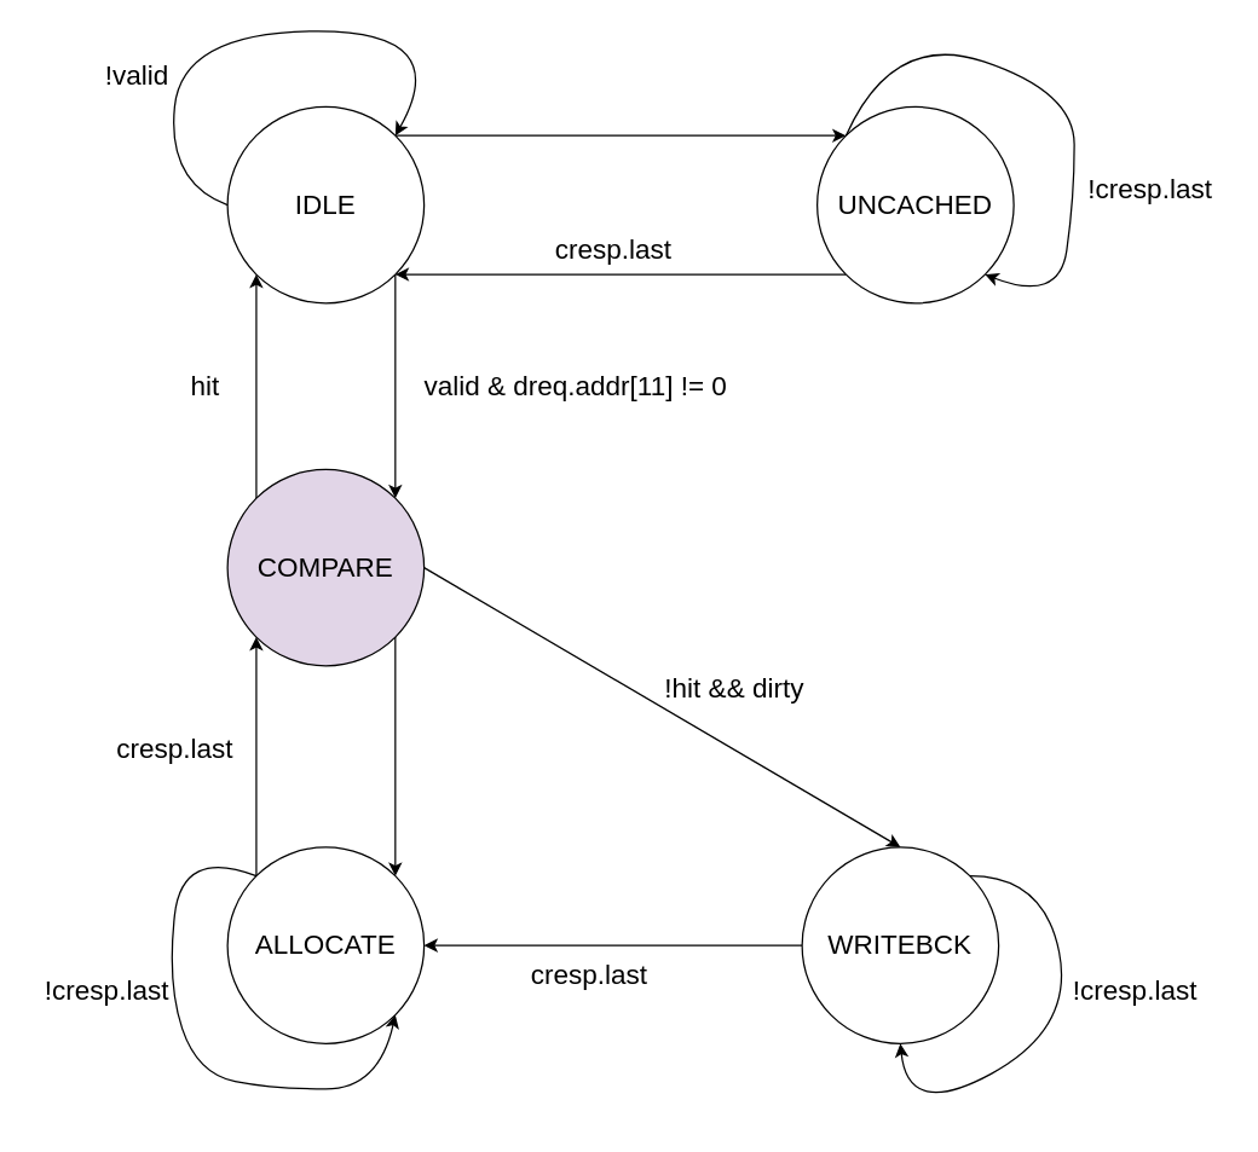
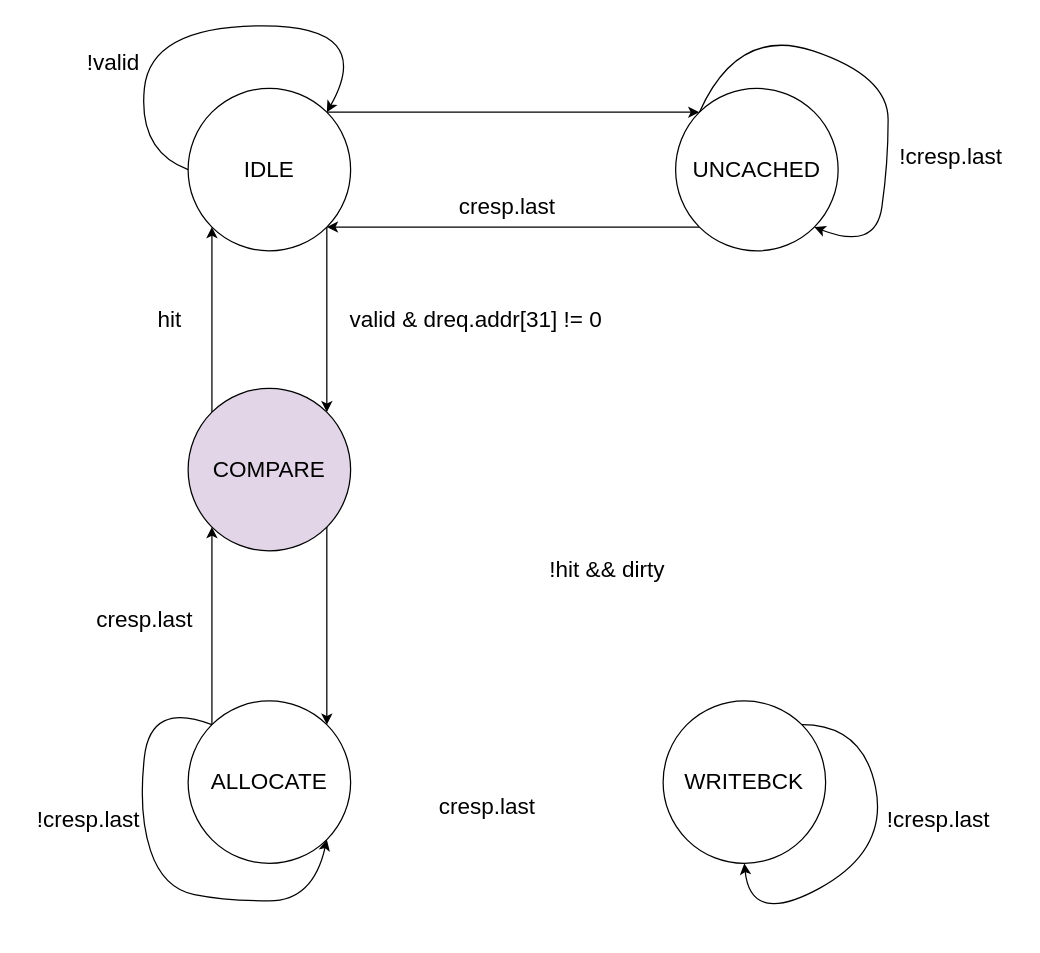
  <mxCell id="0" />
  <mxCell id="1" parent="0" />
  <mxCell id="2" style="edgeStyle=orthogonalEdgeStyle;rounded=0;orthogonalLoop=1;jettySize=auto;html=1;exitX=0;exitY=1;exitDx=0;exitDy=0;entryX=1;entryY=1;entryDx=0;entryDy=0;fontSize=18;" edge="1" parent="1" source="3" target="6"><mxGeometry relative="1" as="geometry" /></mxCell>
  <mxCell id="3" value="&lt;font style=&quot;font-size: 18px&quot;&gt;UNCACHED&lt;/font&gt;" style="ellipse;whiteSpace=wrap;html=1;aspect=fixed;" vertex="1" parent="1"><mxGeometry x="540" y="70" width="130" height="130" as="geometry" /></mxCell>
  <mxCell id="4" style="edgeStyle=orthogonalEdgeStyle;rounded=0;orthogonalLoop=1;jettySize=auto;html=1;exitX=1;exitY=0;exitDx=0;exitDy=0;entryX=0;entryY=0;entryDx=0;entryDy=0;fontSize=18;" edge="1" parent="1" source="6" target="3"><mxGeometry relative="1" as="geometry" /></mxCell>
  <mxCell id="5" style="edgeStyle=orthogonalEdgeStyle;rounded=0;orthogonalLoop=1;jettySize=auto;html=1;exitX=1;exitY=1;exitDx=0;exitDy=0;entryX=1;entryY=0;entryDx=0;entryDy=0;fontSize=18;" edge="1" parent="1" source="6" target="11"><mxGeometry relative="1" as="geometry" /></mxCell>
  <mxCell id="6" value="&lt;font style=&quot;font-size: 18px&quot;&gt;IDLE&lt;/font&gt;" style="ellipse;whiteSpace=wrap;html=1;aspect=fixed;" vertex="1" parent="1"><mxGeometry x="150" y="70" width="130" height="130" as="geometry" /></mxCell>
  <mxCell id="7" style="edgeStyle=orthogonalEdgeStyle;rounded=0;orthogonalLoop=1;jettySize=auto;html=1;exitX=0;exitY=0;exitDx=0;exitDy=0;entryX=0;entryY=1;entryDx=0;entryDy=0;fontSize=18;" edge="1" parent="1" source="8" target="11"><mxGeometry relative="1" as="geometry" /></mxCell>
  <mxCell id="8" value="&lt;font style=&quot;font-size: 18px&quot;&gt;ALLOCATE&lt;/font&gt;" style="ellipse;whiteSpace=wrap;html=1;aspect=fixed;" vertex="1" parent="1"><mxGeometry x="150" y="560" width="130" height="130" as="geometry" /></mxCell>
  <mxCell id="9" style="edgeStyle=orthogonalEdgeStyle;rounded=0;orthogonalLoop=1;jettySize=auto;html=1;exitX=0;exitY=0;exitDx=0;exitDy=0;entryX=0;entryY=1;entryDx=0;entryDy=0;fontSize=18;" edge="1" parent="1" source="11" target="6"><mxGeometry relative="1" as="geometry" /></mxCell>
  <mxCell id="10" style="edgeStyle=orthogonalEdgeStyle;rounded=0;orthogonalLoop=1;jettySize=auto;html=1;exitX=1;exitY=1;exitDx=0;exitDy=0;entryX=1;entryY=0;entryDx=0;entryDy=0;fontSize=18;" edge="1" parent="1" source="11" target="8"><mxGeometry relative="1" as="geometry" /></mxCell>
  <mxCell id="11" value="&lt;font style=&quot;font-size: 18px&quot;&gt;COMPARE&lt;/font&gt;" style="ellipse;whiteSpace=wrap;html=1;aspect=fixed;fillColor=#e1d5e7;" vertex="1" parent="1"><mxGeometry x="150" y="310" width="130" height="130" as="geometry" /></mxCell>
- <mxCell id="12" style="edgeStyle=orthogonalEdgeStyle;rounded=0;orthogonalLoop=1;jettySize=auto;html=1;exitX=0;exitY=0.5;exitDx=0;exitDy=0;entryX=1;entryY=0.5;entryDx=0;entryDy=0;fontSize=18;" edge="1" parent="1" source="13" target="8"><mxGeometry relative="1" as="geometry" /></mxCell>
  <mxCell id="13" value="&lt;font style=&quot;font-size: 18px&quot;&gt;WRITEBCK&lt;/font&gt;" style="ellipse;whiteSpace=wrap;html=1;aspect=fixed;" vertex="1" parent="1"><mxGeometry x="530" y="560" width="130" height="130" as="geometry" /></mxCell>
- <mxCell id="14" value="valid &amp;amp; dreq.addr[11] != 0" style="text;html=1;align=center;verticalAlign=middle;resizable=0;points=[];autosize=1;strokeColor=none;fillColor=none;fontSize=18;" vertex="1" parent="1"><mxGeometry x="270" y="240" width="220" height="30" as="geometry" /></mxCell>
+ <mxCell id="14" value="valid &amp;amp; dreq.addr[31] != 0" style="text;html=1;align=center;verticalAlign=middle;resizable=0;points=[];autosize=1;strokeColor=none;fillColor=none;fontSize=18;" vertex="1" parent="1"><mxGeometry x="270" y="240" width="220" height="30" as="geometry" /></mxCell>
  <mxCell id="15" value="hit" style="text;html=1;align=center;verticalAlign=middle;resizable=0;points=[];autosize=1;strokeColor=none;fillColor=none;fontSize=18;" vertex="1" parent="1"><mxGeometry x="120" y="240" width="30" height="30" as="geometry" /></mxCell>
  <mxCell id="16" value="cresp.last" style="text;html=1;align=center;verticalAlign=middle;resizable=0;points=[];autosize=1;strokeColor=none;fillColor=none;fontSize=18;" vertex="1" parent="1"><mxGeometry x="70" y="480" width="90" height="30" as="geometry" /></mxCell>
- <mxCell id="17" value="" style="endArrow=classic;html=1;rounded=0;fontSize=18;exitX=1;exitY=0.5;exitDx=0;exitDy=0;entryX=0.5;entryY=0;entryDx=0;entryDy=0;" edge="1" parent="1" source="11" target="13"><mxGeometry width="50" height="50" relative="1" as="geometry"><mxPoint x="390" y="420" as="sourcePoint" /><mxPoint x="440" y="370" as="targetPoint" /></mxGeometry></mxCell>
  <mxCell id="18" value="!hit &amp;amp;&amp;amp; dirty" style="text;html=1;align=center;verticalAlign=middle;resizable=0;points=[];autosize=1;strokeColor=none;fillColor=none;fontSize=18;" vertex="1" parent="1"><mxGeometry x="430" y="440" width="110" height="30" as="geometry" /></mxCell>
  <mxCell id="19" value="cresp.last" style="text;html=1;align=center;verticalAlign=middle;resizable=0;points=[];autosize=1;strokeColor=none;fillColor=none;fontSize=18;" vertex="1" parent="1"><mxGeometry x="344" y="630" width="90" height="30" as="geometry" /></mxCell>
  <mxCell id="20" value="" style="curved=1;endArrow=classic;html=1;rounded=0;fontSize=18;exitX=1;exitY=0;exitDx=0;exitDy=0;entryX=0.5;entryY=1;entryDx=0;entryDy=0;" edge="1" parent="1" source="13" target="13"><mxGeometry width="50" height="50" relative="1" as="geometry"><mxPoint x="390" y="420" as="sourcePoint" /><mxPoint x="440" y="370" as="targetPoint" /><Array as="points"><mxPoint x="690" y="579" /><mxPoint x="710" y="680" /><mxPoint x="600" y="740" /></Array></mxGeometry></mxCell>
  <mxCell id="21" value="!cresp.last" style="text;html=1;align=center;verticalAlign=middle;resizable=0;points=[];autosize=1;strokeColor=none;fillColor=none;fontSize=18;" vertex="1" parent="1"><mxGeometry x="700" y="640" width="100" height="30" as="geometry" /></mxCell>
  <mxCell id="22" value="" style="curved=1;endArrow=classic;html=1;rounded=0;fontSize=18;exitX=0;exitY=0.5;exitDx=0;exitDy=0;entryX=1;entryY=0;entryDx=0;entryDy=0;" edge="1" parent="1" source="6" target="6"><mxGeometry width="50" height="50" relative="1" as="geometry"><mxPoint x="390" y="420" as="sourcePoint" /><mxPoint x="440" y="370" as="targetPoint" /><Array as="points"><mxPoint x="110" y="120" /><mxPoint x="120" y="20" /><mxPoint x="300" y="20" /></Array></mxGeometry></mxCell>
  <mxCell id="23" value="!valid" style="text;html=1;align=center;verticalAlign=middle;resizable=0;points=[];autosize=1;strokeColor=none;fillColor=none;fontSize=18;" vertex="1" parent="1"><mxGeometry x="60" y="35" width="60" height="30" as="geometry" /></mxCell>
  <mxCell id="24" value="cresp.last" style="text;html=1;align=center;verticalAlign=middle;resizable=0;points=[];autosize=1;strokeColor=none;fillColor=none;fontSize=18;" vertex="1" parent="1"><mxGeometry x="360" y="150" width="90" height="30" as="geometry" /></mxCell>
  <mxCell id="25" value="" style="curved=1;endArrow=classic;html=1;rounded=0;fontSize=18;exitX=0;exitY=0;exitDx=0;exitDy=0;entryX=1;entryY=1;entryDx=0;entryDy=0;" edge="1" parent="1" source="3" target="3"><mxGeometry width="50" height="50" relative="1" as="geometry"><mxPoint x="390" y="420" as="sourcePoint" /><mxPoint x="440" y="370" as="targetPoint" /><Array as="points"><mxPoint x="590" y="20" /><mxPoint x="710" y="60" /><mxPoint x="710" y="130" /><mxPoint x="700" y="200" /></Array></mxGeometry></mxCell>
  <mxCell id="26" value="!cresp.last" style="text;html=1;align=center;verticalAlign=middle;resizable=0;points=[];autosize=1;strokeColor=none;fillColor=none;fontSize=18;" vertex="1" parent="1"><mxGeometry x="710" y="110" width="100" height="30" as="geometry" /></mxCell>
  <mxCell id="27" value="" style="curved=1;endArrow=classic;html=1;rounded=0;fontSize=18;exitX=0;exitY=0;exitDx=0;exitDy=0;entryX=1;entryY=1;entryDx=0;entryDy=0;" edge="1" parent="1" source="8" target="8"><mxGeometry width="50" height="50" relative="1" as="geometry"><mxPoint x="165.962" y="620.038" as="sourcePoint" /><mxPoint x="120" y="731" as="targetPoint" /><Array as="points"><mxPoint x="120" y="560" /><mxPoint x="110" y="650" /><mxPoint x="130" y="710" /><mxPoint x="180" y="720" /><mxPoint x="250" y="720" /></Array></mxGeometry></mxCell>
  <mxCell id="28" value="!cresp.last" style="text;html=1;align=center;verticalAlign=middle;resizable=0;points=[];autosize=1;strokeColor=none;fillColor=none;fontSize=18;" vertex="1" parent="1"><mxGeometry y="640" width="100" height="30" as="geometry" x="20" /></mxCell>
